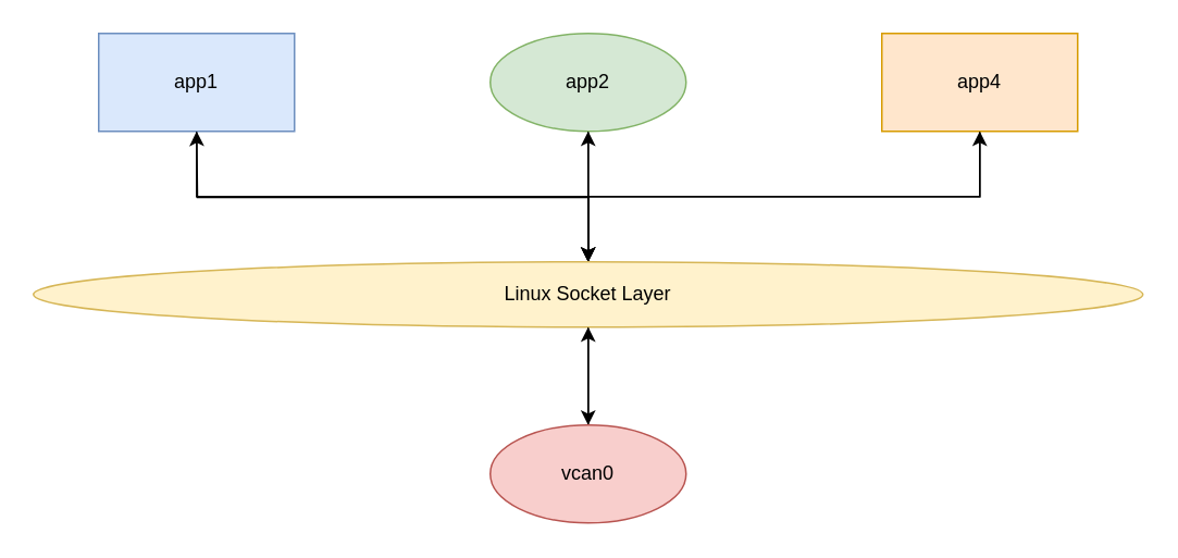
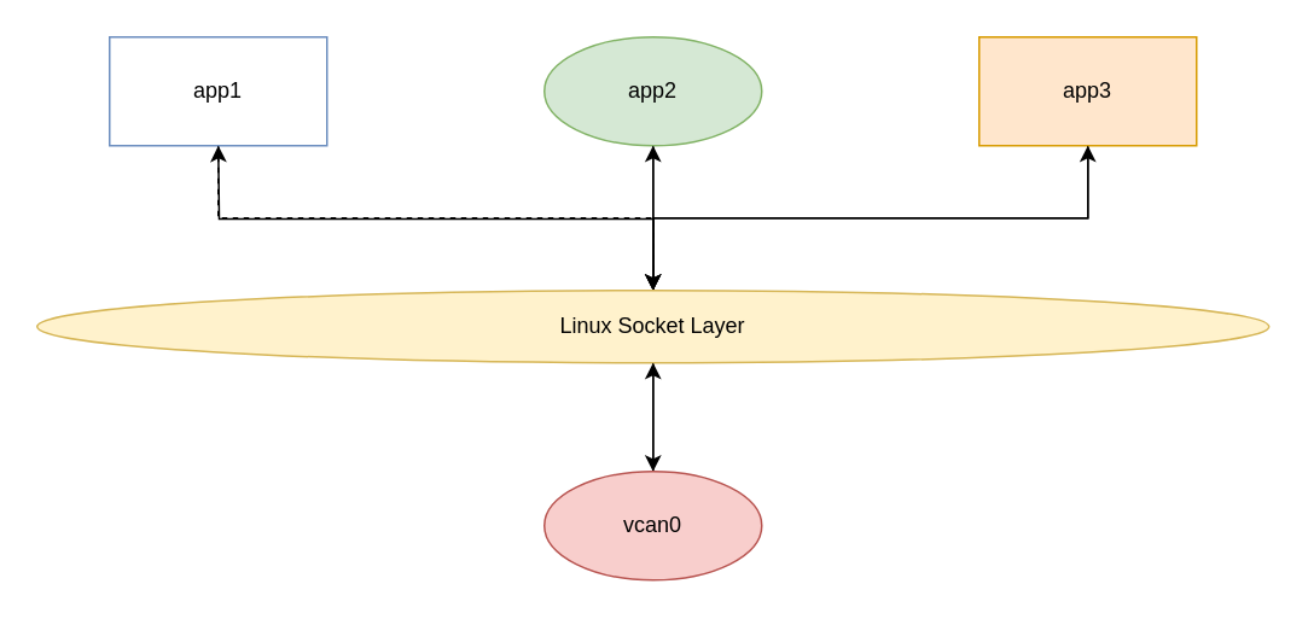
  <mxCell id="0" />
  <mxCell id="1" parent="0" />
- <mxCell id="2" value="" style="edgeStyle=orthogonalEdgeStyle;rounded=0;orthogonalLoop=1;jettySize=auto;html=1;" edge="1" parent="1" source="3" target="12"><mxGeometry relative="1" as="geometry" /></mxCell>
- <mxCell id="3" value="app1" style="rounded=0;whiteSpace=wrap;html=1;fillColor=#dae8fc;strokeColor=#6c8ebf;" vertex="1" parent="1"><mxGeometry x="60" y="20" width="120" height="60" as="geometry" /></mxCell>
+ <mxCell id="2" value="" style="edgeStyle=orthogonalEdgeStyle;rounded=0;orthogonalLoop=1;jettySize=auto;html=1;dashed=1;" edge="1" parent="1" source="3" target="12"><mxGeometry relative="1" as="geometry" /></mxCell>
+ <mxCell id="3" value="app1" style="rounded=0;whiteSpace=wrap;html=1;fillColor=#ffffff;strokeColor=#6c8ebf;" vertex="1" parent="1"><mxGeometry x="60" y="20" width="120" height="60" as="geometry" /></mxCell>
  <mxCell id="4" value="" style="edgeStyle=orthogonalEdgeStyle;rounded=0;orthogonalLoop=1;jettySize=auto;html=1;" edge="1" parent="1" source="5" target="12"><mxGeometry relative="1" as="geometry" /></mxCell>
  <mxCell id="5" value="app2" style="ellipse;whiteSpace=wrap;html=1;fillColor=#d5e8d4;strokeColor=#82b366;" vertex="1" parent="1"><mxGeometry x="300" y="20" width="120" height="60" as="geometry" /></mxCell>
  <mxCell id="6" value="" style="edgeStyle=orthogonalEdgeStyle;rounded=0;orthogonalLoop=1;jettySize=auto;html=1;" edge="1" parent="1" source="7" target="12"><mxGeometry relative="1" as="geometry" /></mxCell>
- <mxCell id="7" value="app4" style="rounded=0;whiteSpace=wrap;html=1;fillColor=#ffe6cc;strokeColor=#d79b00;" vertex="1" parent="1"><mxGeometry x="540" y="20" width="120" height="60" as="geometry" /></mxCell>
+ <mxCell id="7" value="app3" style="rounded=0;whiteSpace=wrap;html=1;fillColor=#ffe6cc;strokeColor=#d79b00;" vertex="1" parent="1"><mxGeometry x="540" y="20" width="120" height="60" as="geometry" /></mxCell>
  <mxCell id="8" style="edgeStyle=orthogonalEdgeStyle;rounded=0;orthogonalLoop=1;jettySize=auto;html=1;exitX=0.5;exitY=0;exitDx=0;exitDy=0;entryX=0.5;entryY=1;entryDx=0;entryDy=0;" edge="1" parent="1" source="12" target="5"><mxGeometry relative="1" as="geometry" /></mxCell>
  <mxCell id="9" style="edgeStyle=orthogonalEdgeStyle;rounded=0;orthogonalLoop=1;jettySize=auto;html=1;exitX=0.5;exitY=0;exitDx=0;exitDy=0;" edge="1" parent="1" source="12"><mxGeometry relative="1" as="geometry"><mxPoint x="120" y="80" as="targetPoint" /></mxGeometry></mxCell>
  <mxCell id="10" style="edgeStyle=orthogonalEdgeStyle;rounded=0;orthogonalLoop=1;jettySize=auto;html=1;exitX=0.5;exitY=0;exitDx=0;exitDy=0;entryX=0.5;entryY=1;entryDx=0;entryDy=0;" edge="1" parent="1" source="12" target="7"><mxGeometry relative="1" as="geometry" /></mxCell>
  <mxCell id="11" value="" style="edgeStyle=orthogonalEdgeStyle;rounded=0;orthogonalLoop=1;jettySize=auto;html=1;" edge="1" parent="1" source="12" target="14"><mxGeometry relative="1" as="geometry" /></mxCell>
  <mxCell id="12" value="Linux Socket Layer" style="ellipse;whiteSpace=wrap;html=1;fillColor=#fff2cc;strokeColor=#d6b656;" vertex="1" parent="1"><mxGeometry x="20" y="160" width="680" height="40" as="geometry" /></mxCell>
  <mxCell id="13" style="edgeStyle=orthogonalEdgeStyle;rounded=0;orthogonalLoop=1;jettySize=auto;html=1;exitX=0.5;exitY=0;exitDx=0;exitDy=0;entryX=0.5;entryY=1;entryDx=0;entryDy=0;" edge="1" parent="1" source="14" target="12"><mxGeometry relative="1" as="geometry" /></mxCell>
  <mxCell id="14" value="vcan0" style="ellipse;whiteSpace=wrap;html=1;fillColor=#f8cecc;strokeColor=#b85450;" vertex="1" parent="1"><mxGeometry x="300" y="260" width="120" height="60" as="geometry" /></mxCell>
